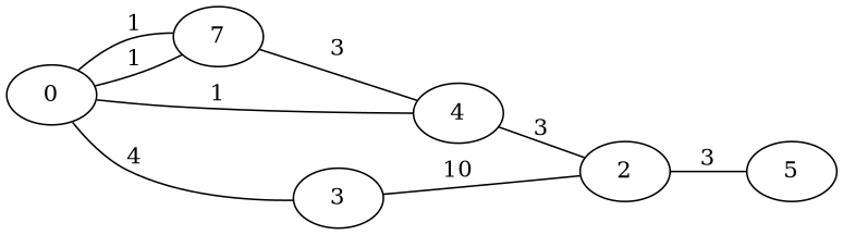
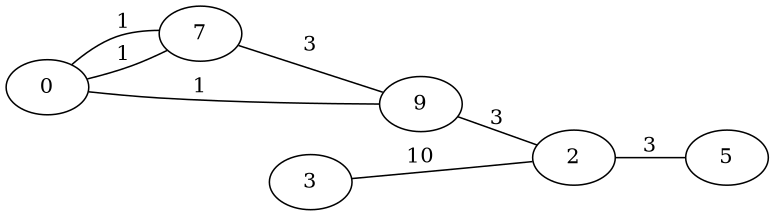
  graph {
    rankdir=LR
    n1 [label=7]
    0
-   4
+   4 [label=9]
    3
    2
    5
    n1 -- 4 [label=3]
    0 -- n1 [label=1]
    0 -- n1 [label=1]
    0 -- 4 [label=1]
-   0 -- 3 [label=4]
    4 -- 2 [label=3]
    3 -- 2 [label=10]
    2 -- 5 [label=3]
  }
